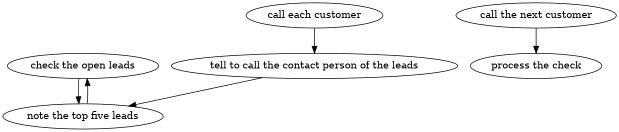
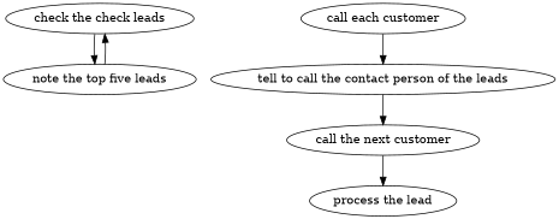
  strict digraph {
    edge [attrs="{'type': 'flow', 'label': 'flow'}"]
-   "check the open leads" [attrs="{'type': 'Activity', 'label': 'check the open leads'}"]
+   "check the open leads" [attrs="{'type': 'Activity', 'label': 'check the open leads'}" label="check the check leads"]
    n2 [attrs="{'type': 'Activity', 'label': 'select the top five leads'}" label="note the top five leads"]
    "tell to call the contact person of the leads" [attrs="{'type': 'Activity', 'label': 'tell to call the contact person of the leads'}"]
    "call each customer" [attrs="{'type': 'Activity', 'label': 'call each customer'}"]
-   "process the lead" [attrs="{'type': 'Activity', 'label': 'process the lead'}" label="process the check"]
+   "process the lead" [attrs="{'type': 'Activity', 'label': 'process the lead'}"]
    "call the next customer" [attrs="{'type': 'Activity', 'label': 'call the next customer'}"]
    "check the open leads" -> n2
    n2 -> "check the open leads"
-   "tell to call the contact person of the leads" -> n2
+   "tell to call the contact person of the leads" -> "call the next customer"
    "call each customer" -> "tell to call the contact person of the leads"
    "call the next customer" -> "process the lead"
  }
